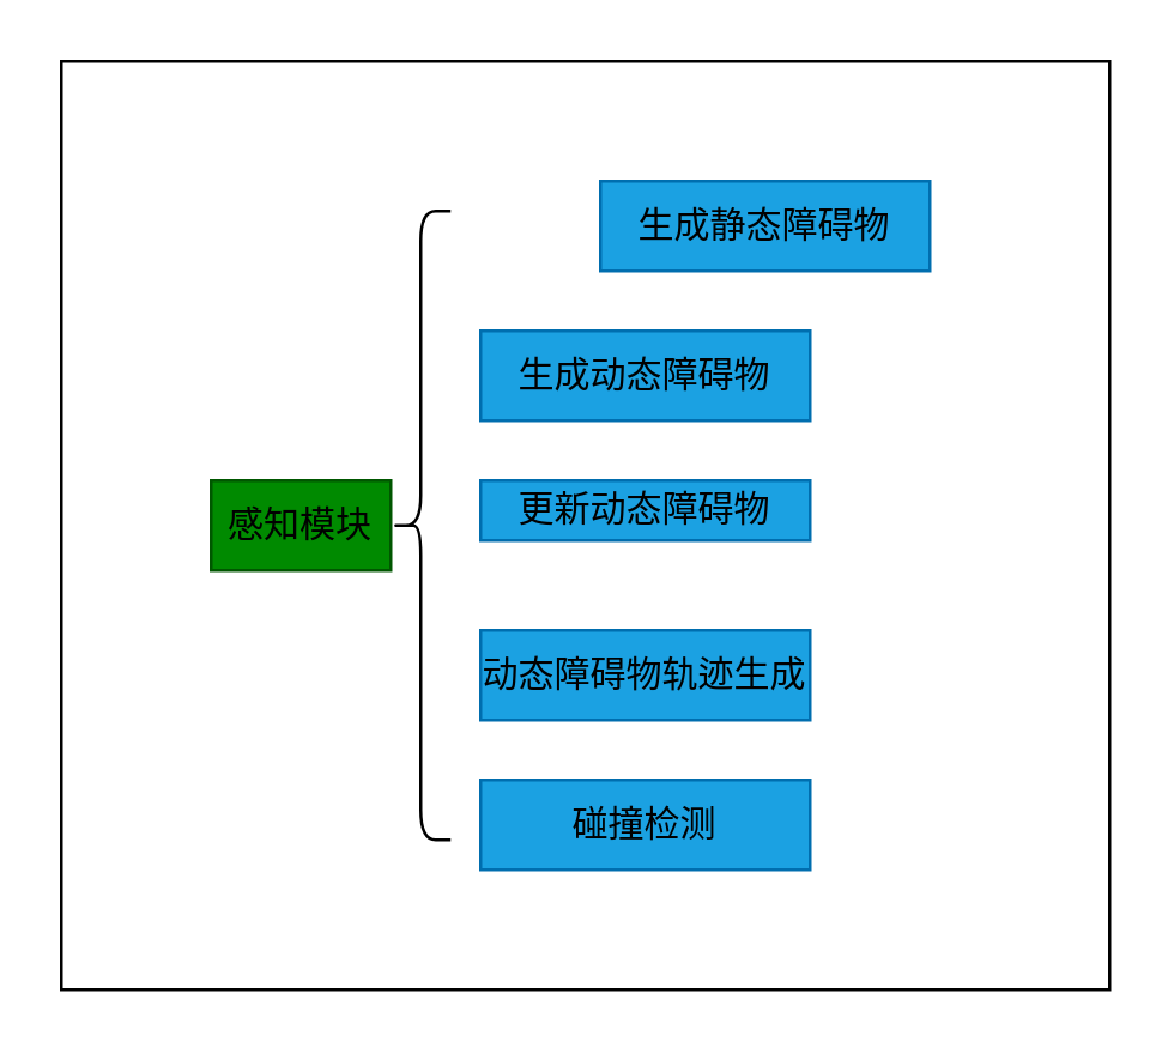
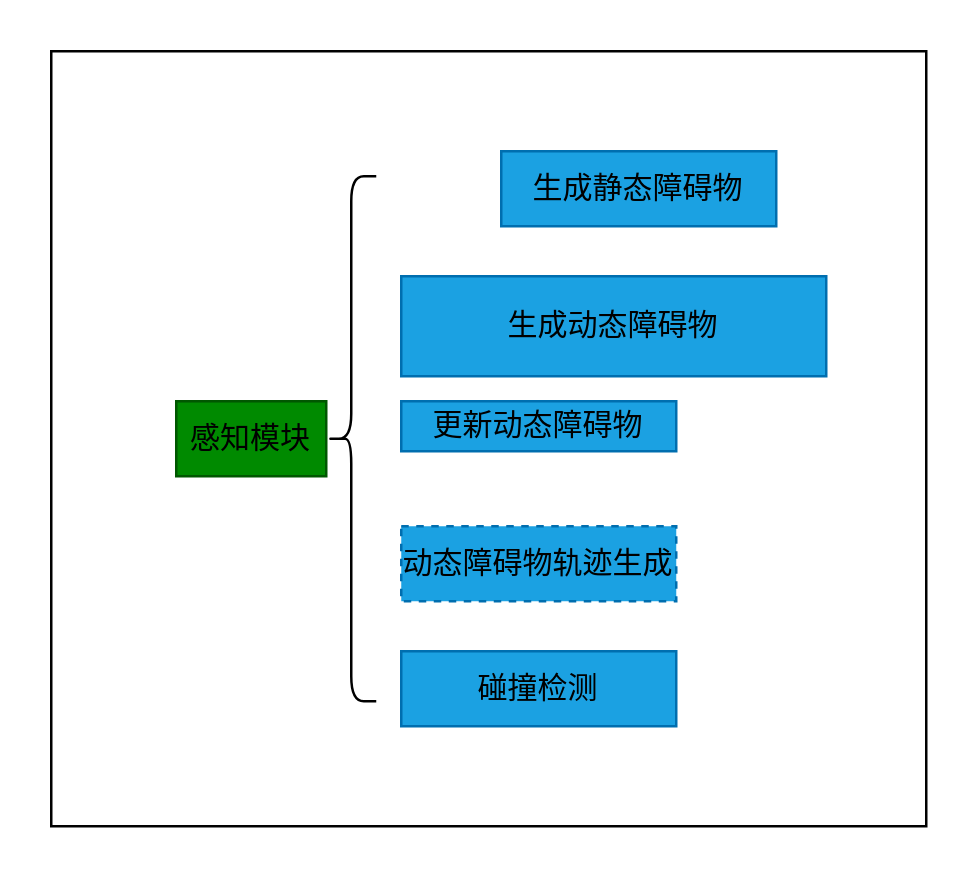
  <mxCell id="0" />
  <mxCell id="1" parent="0" />
  <mxCell id="2" value="&lt;font color=&quot;#000000&quot;&gt;感知模块&lt;/font&gt;" style="rounded=0;whiteSpace=wrap;html=1;fillColor=#008a00;strokeColor=#005700;fontColor=#ffffff;" parent="1" vertex="1"><mxGeometry x="70" y="160" width="60" height="30" as="geometry" /></mxCell>
  <mxCell id="3" value="&lt;font color=&quot;#000000&quot;&gt;生成静态障碍物&lt;/font&gt;" style="rounded=0;whiteSpace=wrap;html=1;fillColor=#1ba1e2;strokeColor=#006EAF;fontColor=#ffffff;" parent="1" vertex="1"><mxGeometry x="200" y="60" width="110" height="30" as="geometry" /></mxCell>
- <mxCell id="4" value="&lt;font color=&quot;#000000&quot;&gt;生成动态障碍物&lt;/font&gt;" style="rounded=0;whiteSpace=wrap;html=1;fillColor=#1ba1e2;strokeColor=#006EAF;fontColor=#ffffff;" parent="1" vertex="1"><mxGeometry x="160" y="110" width="110" height="30" as="geometry" /></mxCell>
+ <mxCell id="4" value="&lt;font color=&quot;#000000&quot;&gt;生成动态障碍物&lt;/font&gt;" style="rounded=0;whiteSpace=wrap;html=1;fillColor=#1ba1e2;strokeColor=#006EAF;fontColor=#ffffff;" parent="1" vertex="1"><mxGeometry x="160" y="110" width="170" height="40" as="geometry" /></mxCell>
  <mxCell id="5" value="&lt;font color=&quot;#000000&quot;&gt;更新动态障碍物&lt;/font&gt;" style="rounded=0;whiteSpace=wrap;html=1;fillColor=#1ba1e2;strokeColor=#006EAF;fontColor=#ffffff;" parent="1" vertex="1"><mxGeometry x="160" y="160" width="110" height="20" as="geometry" /></mxCell>
- <mxCell id="6" value="&lt;font color=&quot;#000000&quot;&gt;动态障碍物轨迹生成&lt;/font&gt;" style="rounded=0;whiteSpace=wrap;html=1;fillColor=#1ba1e2;strokeColor=#006EAF;fontColor=#ffffff;" parent="1" vertex="1"><mxGeometry x="160" y="210" width="110" height="30" as="geometry" /></mxCell>
+ <mxCell id="6" value="&lt;font color=&quot;#000000&quot;&gt;动态障碍物轨迹生成&lt;/font&gt;" style="rounded=0;whiteSpace=wrap;html=1;fillColor=#1ba1e2;strokeColor=#006EAF;fontColor=#ffffff;dashed=1;" parent="1" vertex="1"><mxGeometry x="160" y="210" width="110" height="30" as="geometry" /></mxCell>
  <mxCell id="7" value="&lt;font color=&quot;#000000&quot;&gt;碰撞检测&lt;/font&gt;" style="rounded=0;whiteSpace=wrap;html=1;fillColor=#1ba1e2;strokeColor=#006EAF;fontColor=#ffffff;" parent="1" vertex="1"><mxGeometry x="160" y="260" width="110" height="30" as="geometry" /></mxCell>
  <mxCell id="8" value="" style="shape=curlyBracket;whiteSpace=wrap;html=1;rounded=1;labelPosition=left;verticalLabelPosition=middle;align=right;verticalAlign=middle;strokeColor=#000000;fontColor=#000000;fillColor=none;" parent="1" vertex="1"><mxGeometry x="130" y="70" width="20" height="210" as="geometry" /></mxCell>
  <mxCell id="9" value="" style="rounded=0;whiteSpace=wrap;html=1;fillColor=none;strokeColor=#000000;" vertex="1" parent="1"><mxGeometry x="20" y="20" width="350" height="310" as="geometry" /></mxCell>
